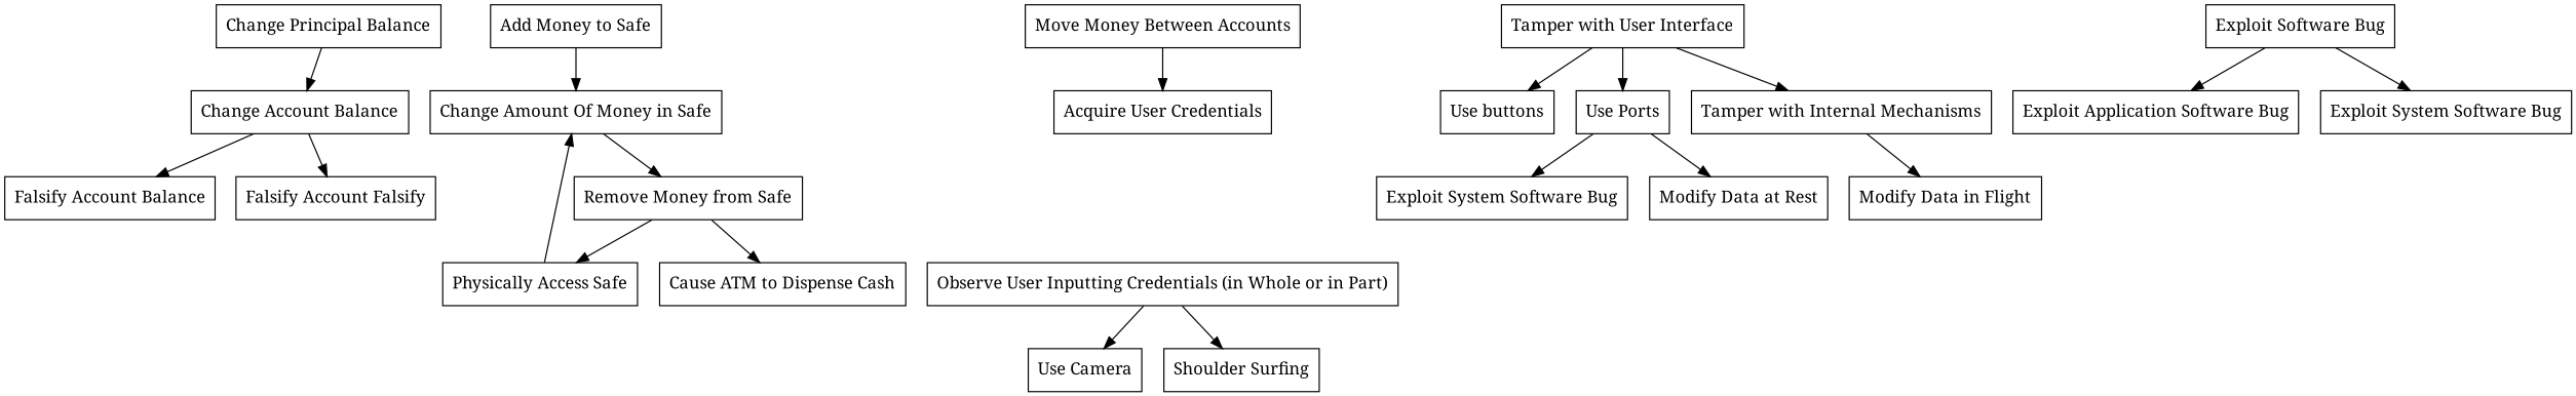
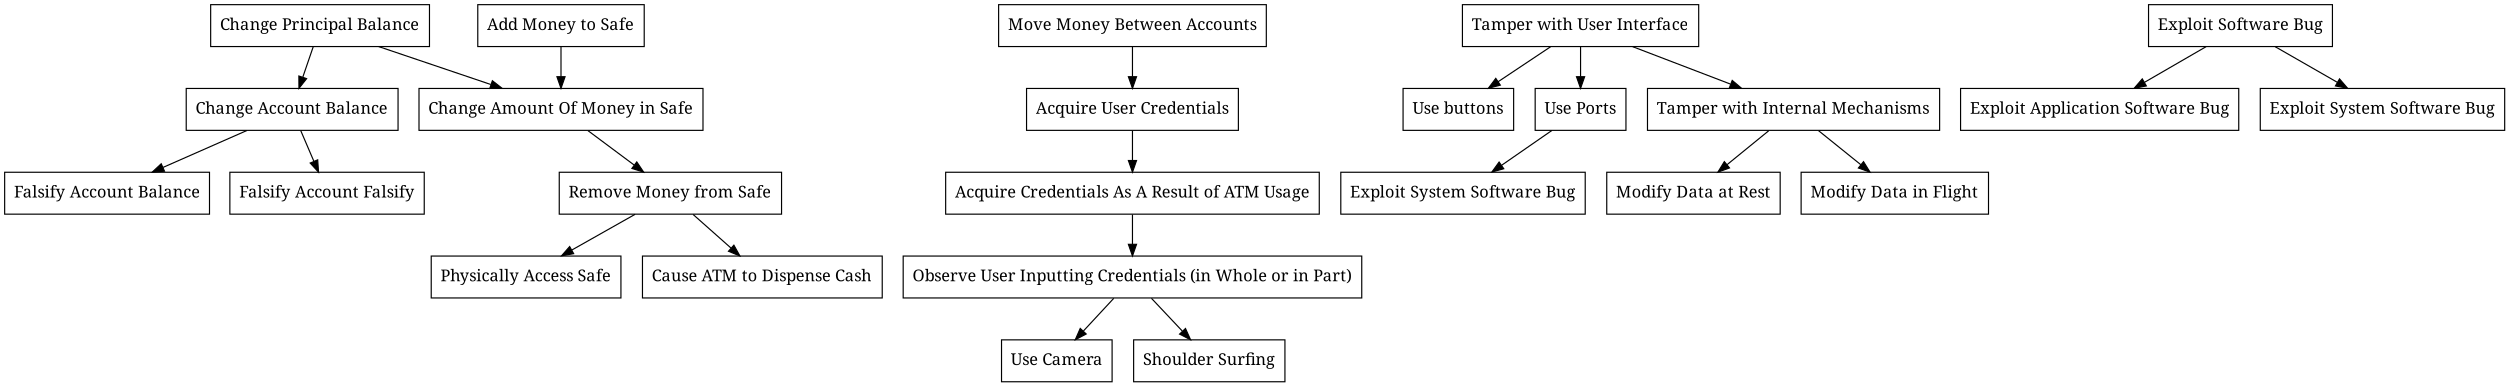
  digraph {
    fontname="Noto Serif"
    node [fontname="Noto Serif" shape=box]
    edge [fontname="Noto Serif"]
    n1 [label="Change Principal Balance"]
    n2 [label="Change Account Balance"]
    n3 [label="Change Amount Of Money in Safe"]
    n4 [label="Falsify Account Balance"]
    n5 [label="Falsify Account Falsify"]
    n6 [label="Remove Money from Safe"]
    n7 [label="Move Money Between Accounts"]
    n8 [label="Acquire User Credentials"]
+   n9 [label="Acquire Credentials As A Result of ATM Usage"]
    n10 [label="Observe User Inputting Credentials (in Whole or in Part)"]
    n11 [label="Use Camera"]
    n12 [label="Shoulder Surfing"]
    n13 [label="Physically Access Safe"]
    n14 [label="Cause ATM to Dispense Cash"]
    n15 [label="Add Money to Safe"]
    n16 [label="Tamper with User Interface"]
    n17 [label="Use buttons"]
    n18 [label="Use Ports"]
    n19 [label="Tamper with Internal Mechanisms"]
    n20 [label="Exploit System Software Bug"]
    n21 [label="Modify Data in Flight"]
    n22 [label="Modify Data at Rest"]
    n23 [label="Exploit Software Bug"]
    n24 [label="Exploit Application Software Bug"]
    n25 [label="Exploit System Software Bug"]
    n1 -> n2
-   n13 -> n3
+   n1 -> n3
    n2 -> n4
    n2 -> n5
    n3 -> n6
    n6 -> n13
    n6 -> n14
    n7 -> n8
+   n8 -> n9
+   n9 -> n10
    n10 -> n11
    n10 -> n12
    n15 -> n3
    n16 -> n17
    n16 -> n18
    n16 -> n19
    n18 -> n20
    n19 -> n21
-   n18 -> n22
+   n19 -> n22
    n23 -> n24
    n23 -> n25
  }
